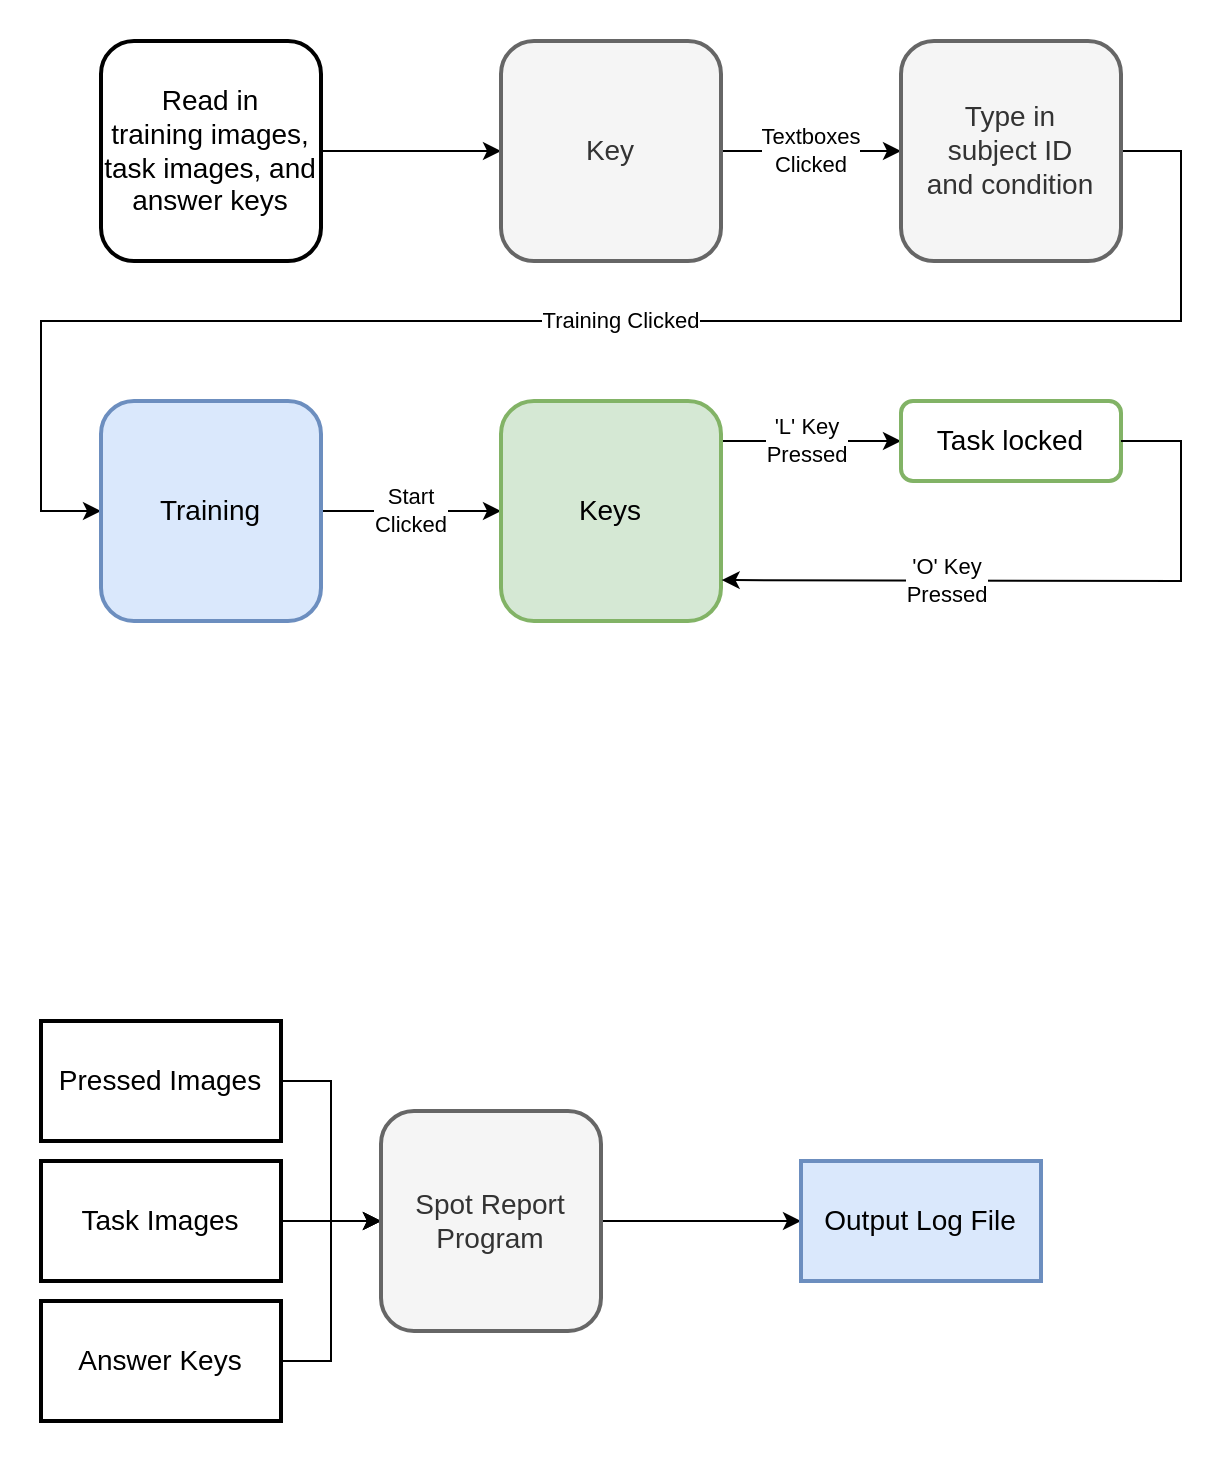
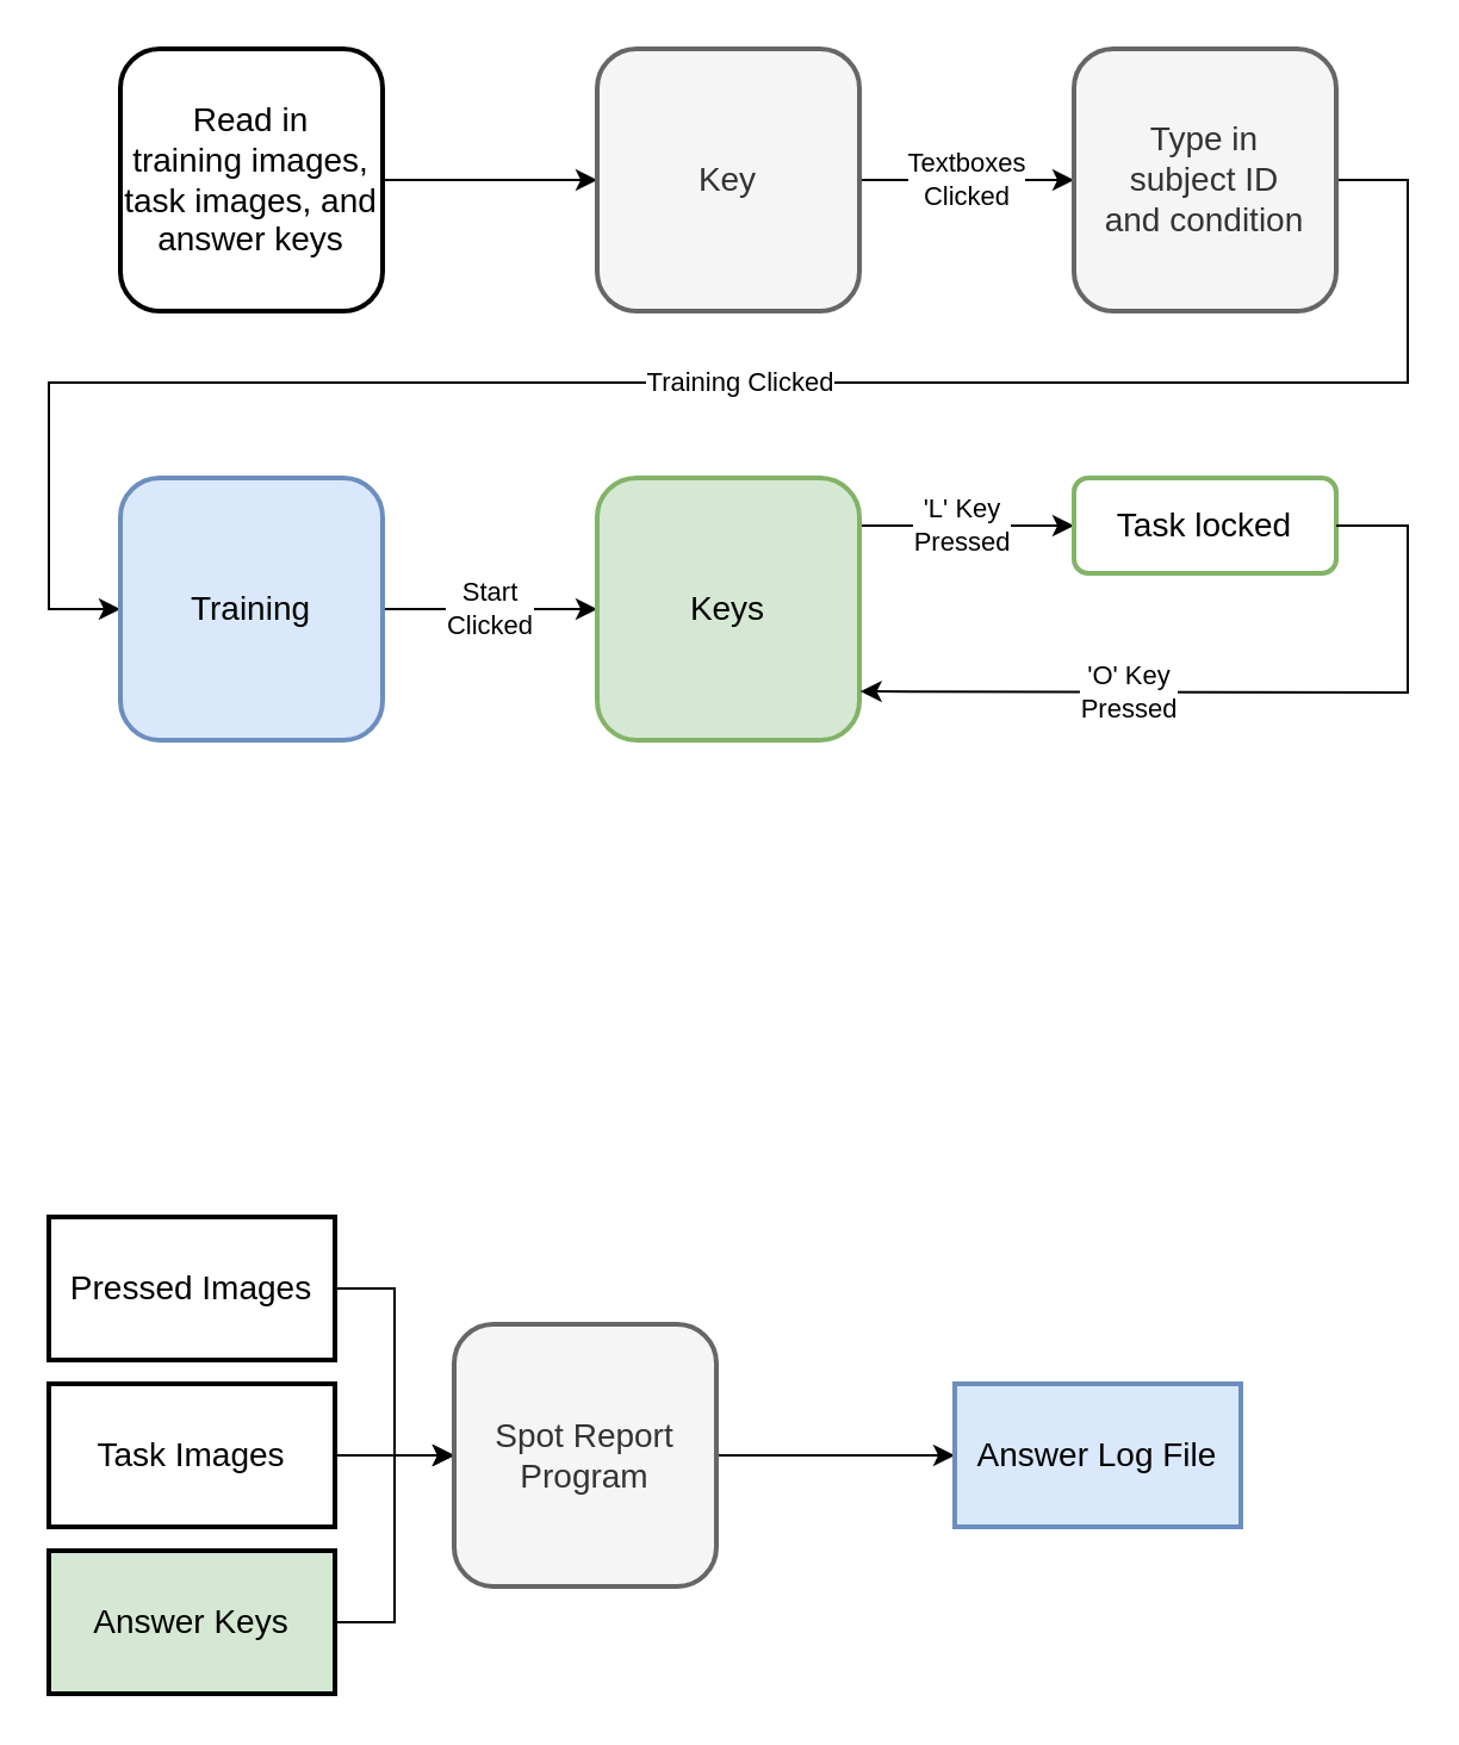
  <mxCell id="0" />
  <mxCell id="1" parent="0" />
  <mxCell id="2" value="" style="edgeStyle=orthogonalEdgeStyle;rounded=0;orthogonalLoop=1;jettySize=auto;html=1;" parent="1" source="3" target="5" edge="1"><mxGeometry relative="1" as="geometry" /></mxCell>
  <mxCell id="3" value="&lt;font style=&quot;font-size: 14px;&quot;&gt;Read in &lt;br&gt;training images, task images, and answer keys&lt;/font&gt;" style="rounded=1;whiteSpace=wrap;html=1;strokeWidth=2;" parent="1" vertex="1"><mxGeometry x="50" y="20" width="110" height="110" as="geometry" /></mxCell>
  <mxCell id="4" value="Textboxes&lt;br&gt;Clicked" style="edgeStyle=orthogonalEdgeStyle;rounded=0;orthogonalLoop=1;jettySize=auto;html=1;" parent="1" source="5" target="7" edge="1"><mxGeometry relative="1" as="geometry" /></mxCell>
  <mxCell id="5" value="&lt;span style=&quot;font-size: 14px;&quot;&gt;Key&lt;/span&gt;" style="rounded=1;whiteSpace=wrap;html=1;fillColor=#f5f5f5;fontColor=#333333;strokeColor=#666666;strokeWidth=2;" parent="1" vertex="1"><mxGeometry x="250" y="20" width="110" height="110" as="geometry" /></mxCell>
  <mxCell id="6" value="Training Clicked" style="edgeStyle=orthogonalEdgeStyle;rounded=0;orthogonalLoop=1;jettySize=auto;html=1;entryX=0;entryY=0.5;entryDx=0;entryDy=0;" parent="1" source="7" target="9" edge="1"><mxGeometry x="-0.024" relative="1" as="geometry"><Array as="points"><mxPoint x="590" y="75" /><mxPoint x="590" y="160" /><mxPoint x="20" y="160" /><mxPoint x="20" y="255" /></Array><mxPoint as="offset" /><mxPoint x="30" y="260" as="targetPoint" /></mxGeometry></mxCell>
  <mxCell id="7" value="&lt;span style=&quot;font-size: 14px;&quot;&gt;Type in&lt;br&gt;subject ID &lt;br&gt;and condition&lt;/span&gt;" style="rounded=1;whiteSpace=wrap;html=1;fillColor=#f5f5f5;fontColor=#333333;strokeColor=#666666;strokeWidth=2;" parent="1" vertex="1"><mxGeometry x="450" y="20" width="110" height="110" as="geometry" /></mxCell>
  <mxCell id="8" value="Start&lt;br&gt;Clicked" style="edgeStyle=orthogonalEdgeStyle;rounded=0;orthogonalLoop=1;jettySize=auto;html=1;exitX=1;exitY=0.5;exitDx=0;exitDy=0;" parent="1" source="9" target="11" edge="1"><mxGeometry relative="1" as="geometry"><mxPoint x="170" y="280" as="sourcePoint" /></mxGeometry></mxCell>
  <mxCell id="9" value="&lt;span style=&quot;font-size: 14px;&quot;&gt;Training&lt;/span&gt;" style="rounded=1;whiteSpace=wrap;html=1;fillColor=#dae8fc;strokeColor=#6c8ebf;strokeWidth=2;" parent="1" vertex="1"><mxGeometry x="50" y="200" width="110" height="110" as="geometry" /></mxCell>
  <mxCell id="10" value="'L' Key&lt;br&gt;Pressed" style="edgeStyle=orthogonalEdgeStyle;rounded=0;orthogonalLoop=1;jettySize=auto;html=1;exitX=0.994;exitY=0.148;exitDx=0;exitDy=0;exitPerimeter=0;" parent="1" source="11" target="12" edge="1"><mxGeometry relative="1" as="geometry"><Array as="points"><mxPoint x="359" y="220" /></Array></mxGeometry></mxCell>
  <mxCell id="11" value="&lt;span style=&quot;font-size: 14px;&quot;&gt;Keys&lt;/span&gt;" style="rounded=1;whiteSpace=wrap;html=1;fillColor=#d5e8d4;strokeColor=#82b366;strokeWidth=2;" parent="1" vertex="1"><mxGeometry x="250" y="200" width="110" height="110" as="geometry" /></mxCell>
  <mxCell id="12" value="&lt;span style=&quot;font-size: 14px;&quot;&gt;Task locked&lt;/span&gt;" style="rounded=1;whiteSpace=wrap;html=1;strokeColor=#82B366;strokeWidth=2;" parent="1" vertex="1"><mxGeometry x="450" y="200" width="110" height="40" as="geometry" /></mxCell>
  <mxCell id="13" value="" style="edgeStyle=orthogonalEdgeStyle;rounded=0;orthogonalLoop=1;jettySize=auto;html=1;" parent="1" source="14" target="20" edge="1"><mxGeometry relative="1" as="geometry" /></mxCell>
  <mxCell id="14" value="&lt;font style=&quot;font-size: 14px;&quot;&gt;Pressed Images&lt;/font&gt;" style="rounded=0;whiteSpace=wrap;html=1;strokeWidth=2;" parent="1" vertex="1"><mxGeometry x="20" y="510" width="120" height="60" as="geometry" /></mxCell>
  <mxCell id="15" value="" style="edgeStyle=orthogonalEdgeStyle;rounded=0;orthogonalLoop=1;jettySize=auto;html=1;" parent="1" source="16" target="20" edge="1"><mxGeometry relative="1" as="geometry" /></mxCell>
  <mxCell id="16" value="&lt;font style=&quot;font-size: 14px;&quot;&gt;Task Images&lt;/font&gt;" style="rounded=0;whiteSpace=wrap;html=1;strokeWidth=2;" parent="1" vertex="1"><mxGeometry x="20" y="580" width="120" height="60" as="geometry" /></mxCell>
  <mxCell id="17" value="" style="edgeStyle=orthogonalEdgeStyle;rounded=0;orthogonalLoop=1;jettySize=auto;html=1;" parent="1" source="18" target="20" edge="1"><mxGeometry relative="1" as="geometry" /></mxCell>
- <mxCell id="18" value="&lt;font style=&quot;font-size: 14px;&quot;&gt;Answer Keys&lt;/font&gt;" style="rounded=0;whiteSpace=wrap;html=1;strokeWidth=2;" parent="1" vertex="1"><mxGeometry x="20" y="650" width="120" height="60" as="geometry" /></mxCell>
+ <mxCell id="18" value="&lt;font style=&quot;font-size: 14px;&quot;&gt;Answer Keys&lt;/font&gt;" style="rounded=0;whiteSpace=wrap;html=1;strokeWidth=2;fillColor=#d5e8d4;" parent="1" vertex="1"><mxGeometry x="20" y="650" width="120" height="60" as="geometry" /></mxCell>
  <mxCell id="19" value="" style="edgeStyle=orthogonalEdgeStyle;rounded=0;orthogonalLoop=1;jettySize=auto;html=1;" parent="1" source="20" target="21" edge="1"><mxGeometry relative="1" as="geometry" /></mxCell>
  <mxCell id="20" value="&lt;span style=&quot;font-size: 14px;&quot;&gt;Spot Report Program&lt;/span&gt;" style="rounded=1;whiteSpace=wrap;html=1;fillColor=#f5f5f5;fontColor=#333333;strokeColor=#666666;strokeWidth=2;" parent="1" vertex="1"><mxGeometry x="190" y="555" width="110" height="110" as="geometry" /></mxCell>
- <mxCell id="21" value="&lt;span style=&quot;font-size: 14px;&quot;&gt;Output Log File&lt;/span&gt;" style="rounded=0;whiteSpace=wrap;html=1;fillColor=#dae8fc;strokeColor=#6c8ebf;strokeWidth=2;" parent="1" vertex="1"><mxGeometry x="400" y="580" width="120" height="60" as="geometry" /></mxCell>
+ <mxCell id="21" value="&lt;span style=&quot;font-size: 14px;&quot;&gt;Answer Log File&lt;/span&gt;" style="rounded=0;whiteSpace=wrap;html=1;fillColor=#dae8fc;strokeColor=#6c8ebf;strokeWidth=2;" parent="1" vertex="1"><mxGeometry x="400" y="580" width="120" height="60" as="geometry" /></mxCell>
  <mxCell id="22" value="'O' Key&lt;br&gt;Pressed" style="endArrow=classic;html=1;rounded=0;exitX=1;exitY=0.5;exitDx=0;exitDy=0;entryX=1.003;entryY=0.814;entryDx=0;entryDy=0;entryPerimeter=0;" edge="1" parent="1" source="12" target="11"><mxGeometry x="0.318" width="50" height="50" relative="1" as="geometry"><mxPoint x="320" y="250" as="sourcePoint" /><mxPoint x="560" y="290" as="targetPoint" /><Array as="points"><mxPoint x="590" y="220" /><mxPoint x="590" y="290" /></Array><mxPoint as="offset" /></mxGeometry></mxCell>
